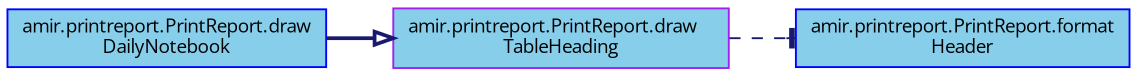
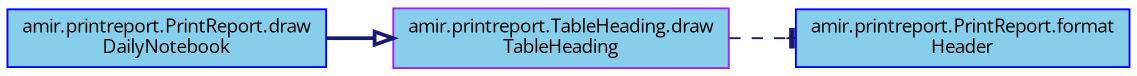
  digraph {
    fontname="Open Sans"
    rankdir=LR
    node [color=blue fillcolor=skyblue fontname="Open Sans" fontsize=10 shape=record style=filled]
    edge [color=midnightblue fontname="Open Sans" fontsize=10 labelfontname="FreeSans.ttf" labelfontsize=10]
    n1 [fontcolor=black height=0.2 label="amir.printreport.PrintReport.draw\lDailyNotebook" width=0.4]
-   n2 [color=purple height=0.2 label="amir.printreport.PrintReport.draw\lTableHeading" width=0.4]
+   n2 [color=purple height=0.2 label="amir.printreport.TableHeading.draw\lTableHeading" width=0.4]
    n3 [height=0.2 label="amir.printreport.PrintReport.format\lHeader" width=0.4]
    n1 -> n2 [arrowhead=onormal style=bold]
    n2 -> n3 [arrowhead=tee style=dashed]
  }
